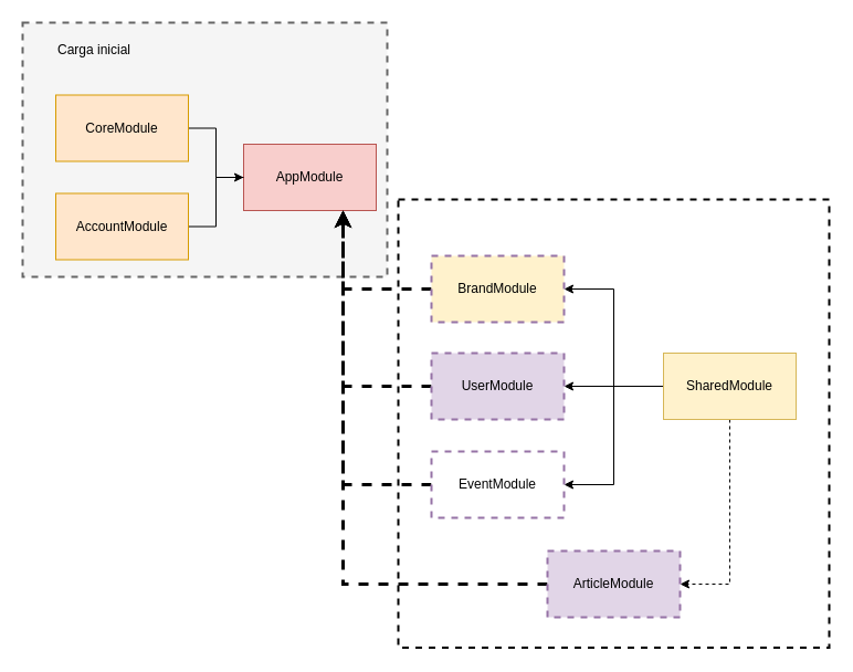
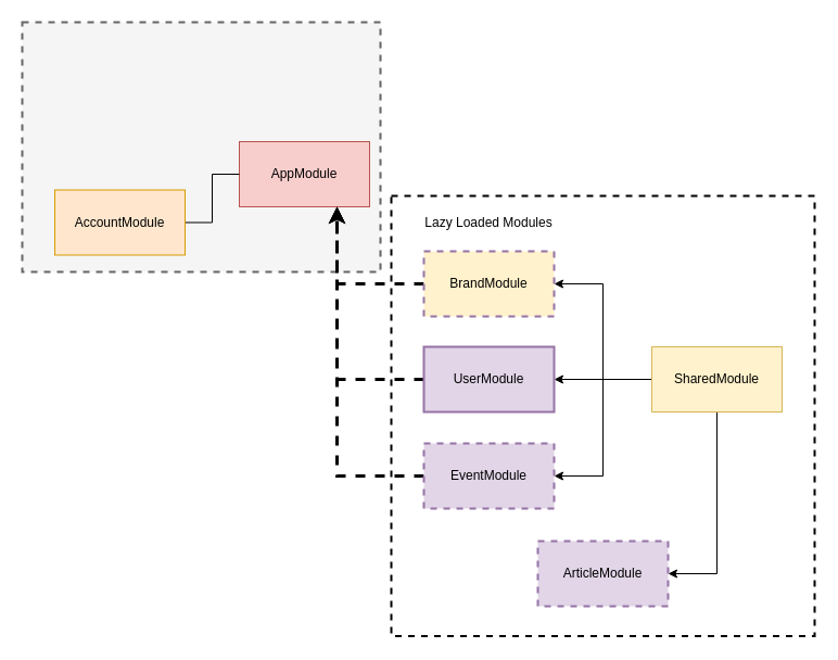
  <mxCell id="0" />
  <mxCell id="1" parent="0" />
  <mxCell id="2" value="" style="rounded=0;whiteSpace=wrap;html=1;dashed=1;strokeWidth=2;" vertex="1" parent="1"><mxGeometry x="360" y="180" width="390" height="405.5" as="geometry" /></mxCell>
  <mxCell id="3" value="" style="rounded=0;whiteSpace=wrap;html=1;dashed=1;strokeWidth=2;fillColor=#f5f5f5;fontColor=#333333;strokeColor=#666666;" vertex="1" parent="1"><mxGeometry x="20" y="20" width="330" height="230" as="geometry" /></mxCell>
  <mxCell id="4" value="AppModule" style="rounded=0;whiteSpace=wrap;html=1;fillColor=#f8cecc;strokeColor=#b85450;" vertex="1" parent="1"><mxGeometry x="220" y="130" width="120" height="60" as="geometry" /></mxCell>
- <mxCell id="5" style="edgeStyle=orthogonalEdgeStyle;rounded=0;orthogonalLoop=1;jettySize=auto;html=1;strokeWidth=1;" edge="1" parent="1" source="6" target="4"><mxGeometry relative="1" as="geometry"><mxPoint x="200" y="65.5" as="targetPoint" /></mxGeometry></mxCell>
- <mxCell id="6" value="CoreModule" style="rounded=0;whiteSpace=wrap;html=1;fillColor=#ffe6cc;strokeColor=#d79b00;" vertex="1" parent="1"><mxGeometry x="50" y="85.5" width="120" height="60" as="geometry" /></mxCell>
  <mxCell id="7" style="edgeStyle=orthogonalEdgeStyle;rounded=0;orthogonalLoop=1;jettySize=auto;html=1;entryX=1;entryY=0.5;entryDx=0;entryDy=0;strokeWidth=1;" edge="1" parent="1" source="11" target="15"><mxGeometry relative="1" as="geometry" /></mxCell>
- <mxCell id="8" style="edgeStyle=orthogonalEdgeStyle;rounded=0;orthogonalLoop=1;jettySize=auto;html=1;entryX=1;entryY=0.5;entryDx=0;entryDy=0;strokeWidth=1;dashed=1;" edge="1" parent="1" source="11" target="17"><mxGeometry relative="1" as="geometry" /></mxCell>
+ <mxCell id="8" style="edgeStyle=orthogonalEdgeStyle;rounded=0;orthogonalLoop=1;jettySize=auto;html=1;entryX=1;entryY=0.5;entryDx=0;entryDy=0;strokeWidth=1;" edge="1" parent="1" source="11" target="17"><mxGeometry relative="1" as="geometry" /></mxCell>
  <mxCell id="9" style="edgeStyle=orthogonalEdgeStyle;rounded=0;orthogonalLoop=1;jettySize=auto;html=1;entryX=1;entryY=0.5;entryDx=0;entryDy=0;strokeWidth=1;" edge="1" parent="1" source="11" target="21"><mxGeometry relative="1" as="geometry" /></mxCell>
  <mxCell id="10" style="edgeStyle=orthogonalEdgeStyle;rounded=0;orthogonalLoop=1;jettySize=auto;html=1;strokeWidth=1;" edge="1" parent="1" source="11" target="13"><mxGeometry relative="1" as="geometry" /></mxCell>
  <mxCell id="11" value="SharedModule" style="rounded=0;whiteSpace=wrap;html=1;fillColor=#fff2cc;strokeColor=#d6b656;" vertex="1" parent="1"><mxGeometry x="600" y="319" width="120" height="60" as="geometry" /></mxCell>
  <mxCell id="12" style="edgeStyle=orthogonalEdgeStyle;rounded=0;orthogonalLoop=1;jettySize=auto;html=1;entryX=0.75;entryY=1;entryDx=0;entryDy=0;dashed=1;strokeWidth=3;" edge="1" parent="1" source="13" target="4"><mxGeometry relative="1" as="geometry" /></mxCell>
- <mxCell id="13" value="UserModule" style="rounded=0;whiteSpace=wrap;html=1;fillColor=#e1d5e7;strokeColor=#9673a6;strokeWidth=2;dashed=1;" vertex="1" parent="1"><mxGeometry x="390" y="319" width="120" height="60" as="geometry" /></mxCell>
+ <mxCell id="13" value="UserModule" style="rounded=0;whiteSpace=wrap;html=1;fillColor=#e1d5e7;strokeColor=#9673a6;strokeWidth=2;dashed=0;" vertex="1" parent="1"><mxGeometry x="390" y="319" width="120" height="60" as="geometry" /></mxCell>
  <mxCell id="14" style="edgeStyle=orthogonalEdgeStyle;rounded=0;orthogonalLoop=1;jettySize=auto;html=1;dashed=1;strokeWidth=3;entryX=0.75;entryY=1;entryDx=0;entryDy=0;" edge="1" parent="1" source="15" target="4"><mxGeometry relative="1" as="geometry" /></mxCell>
- <mxCell id="15" value="EventModule" style="rounded=0;whiteSpace=wrap;html=1;fillColor=#ffffff;strokeColor=#9673a6;strokeWidth=2;dashed=1;" vertex="1" parent="1"><mxGeometry x="390" y="408" width="120" height="60" as="geometry" /></mxCell>
- <mxCell id="16" style="edgeStyle=orthogonalEdgeStyle;rounded=0;orthogonalLoop=1;jettySize=auto;html=1;entryX=0.75;entryY=1;entryDx=0;entryDy=0;dashed=1;strokeWidth=3;" edge="1" parent="1" source="17" target="4"><mxGeometry relative="1" as="geometry" /></mxCell>
+ <mxCell id="15" value="EventModule" style="rounded=0;whiteSpace=wrap;html=1;fillColor=#e1d5e7;strokeColor=#9673a6;strokeWidth=2;dashed=1;" vertex="1" parent="1"><mxGeometry x="390" y="408" width="120" height="60" as="geometry" /></mxCell>
  <mxCell id="17" value="ArticleModule" style="rounded=0;whiteSpace=wrap;html=1;fillColor=#e1d5e7;strokeColor=#9673a6;strokeWidth=2;dashed=1;" vertex="1" parent="1"><mxGeometry x="495" y="498" width="120" height="60" as="geometry" /></mxCell>
  <mxCell id="18" style="edgeStyle=orthogonalEdgeStyle;rounded=0;orthogonalLoop=1;jettySize=auto;html=1;entryX=0;entryY=0.5;entryDx=0;entryDy=0;strokeWidth=1;endArrow=none;" edge="1" parent="1" source="19" target="4"><mxGeometry relative="1" as="geometry"><mxPoint x="200" y="65.5" as="targetPoint" /></mxGeometry></mxCell>
  <mxCell id="19" value="AccountModule" style="rounded=0;whiteSpace=wrap;html=1;fillColor=#ffe6cc;strokeColor=#d79b00;" vertex="1" parent="1"><mxGeometry x="50" y="174.5" width="120" height="60" as="geometry" /></mxCell>
  <mxCell id="20" style="edgeStyle=orthogonalEdgeStyle;rounded=0;orthogonalLoop=1;jettySize=auto;html=1;entryX=0.75;entryY=1;entryDx=0;entryDy=0;strokeWidth=3;dashed=1;" edge="1" parent="1" source="21" target="4"><mxGeometry relative="1" as="geometry" /></mxCell>
  <mxCell id="21" value="BrandModule" style="rounded=0;whiteSpace=wrap;html=1;fillColor=#fff2cc;strokeColor=#9673a6;strokeWidth=2;dashed=1;" vertex="1" parent="1"><mxGeometry x="390" y="231" width="120" height="60" as="geometry" /></mxCell>
- <mxCell id="22" value="Carga inicial" style="text;html=1;strokeColor=none;fillColor=none;align=center;verticalAlign=middle;whiteSpace=wrap;rounded=0;dashed=1;" vertex="1" parent="1"><mxGeometry x="30" y="30" width="110" height="30" as="geometry" /></mxCell>
+ <mxCell id="23" value="Lazy Loaded Modules" style="text;html=1;strokeColor=none;fillColor=none;align=center;verticalAlign=middle;whiteSpace=wrap;rounded=0;dashed=1;" vertex="1" parent="1"><mxGeometry x="370" y="190" width="160" height="30" as="geometry" /></mxCell>
